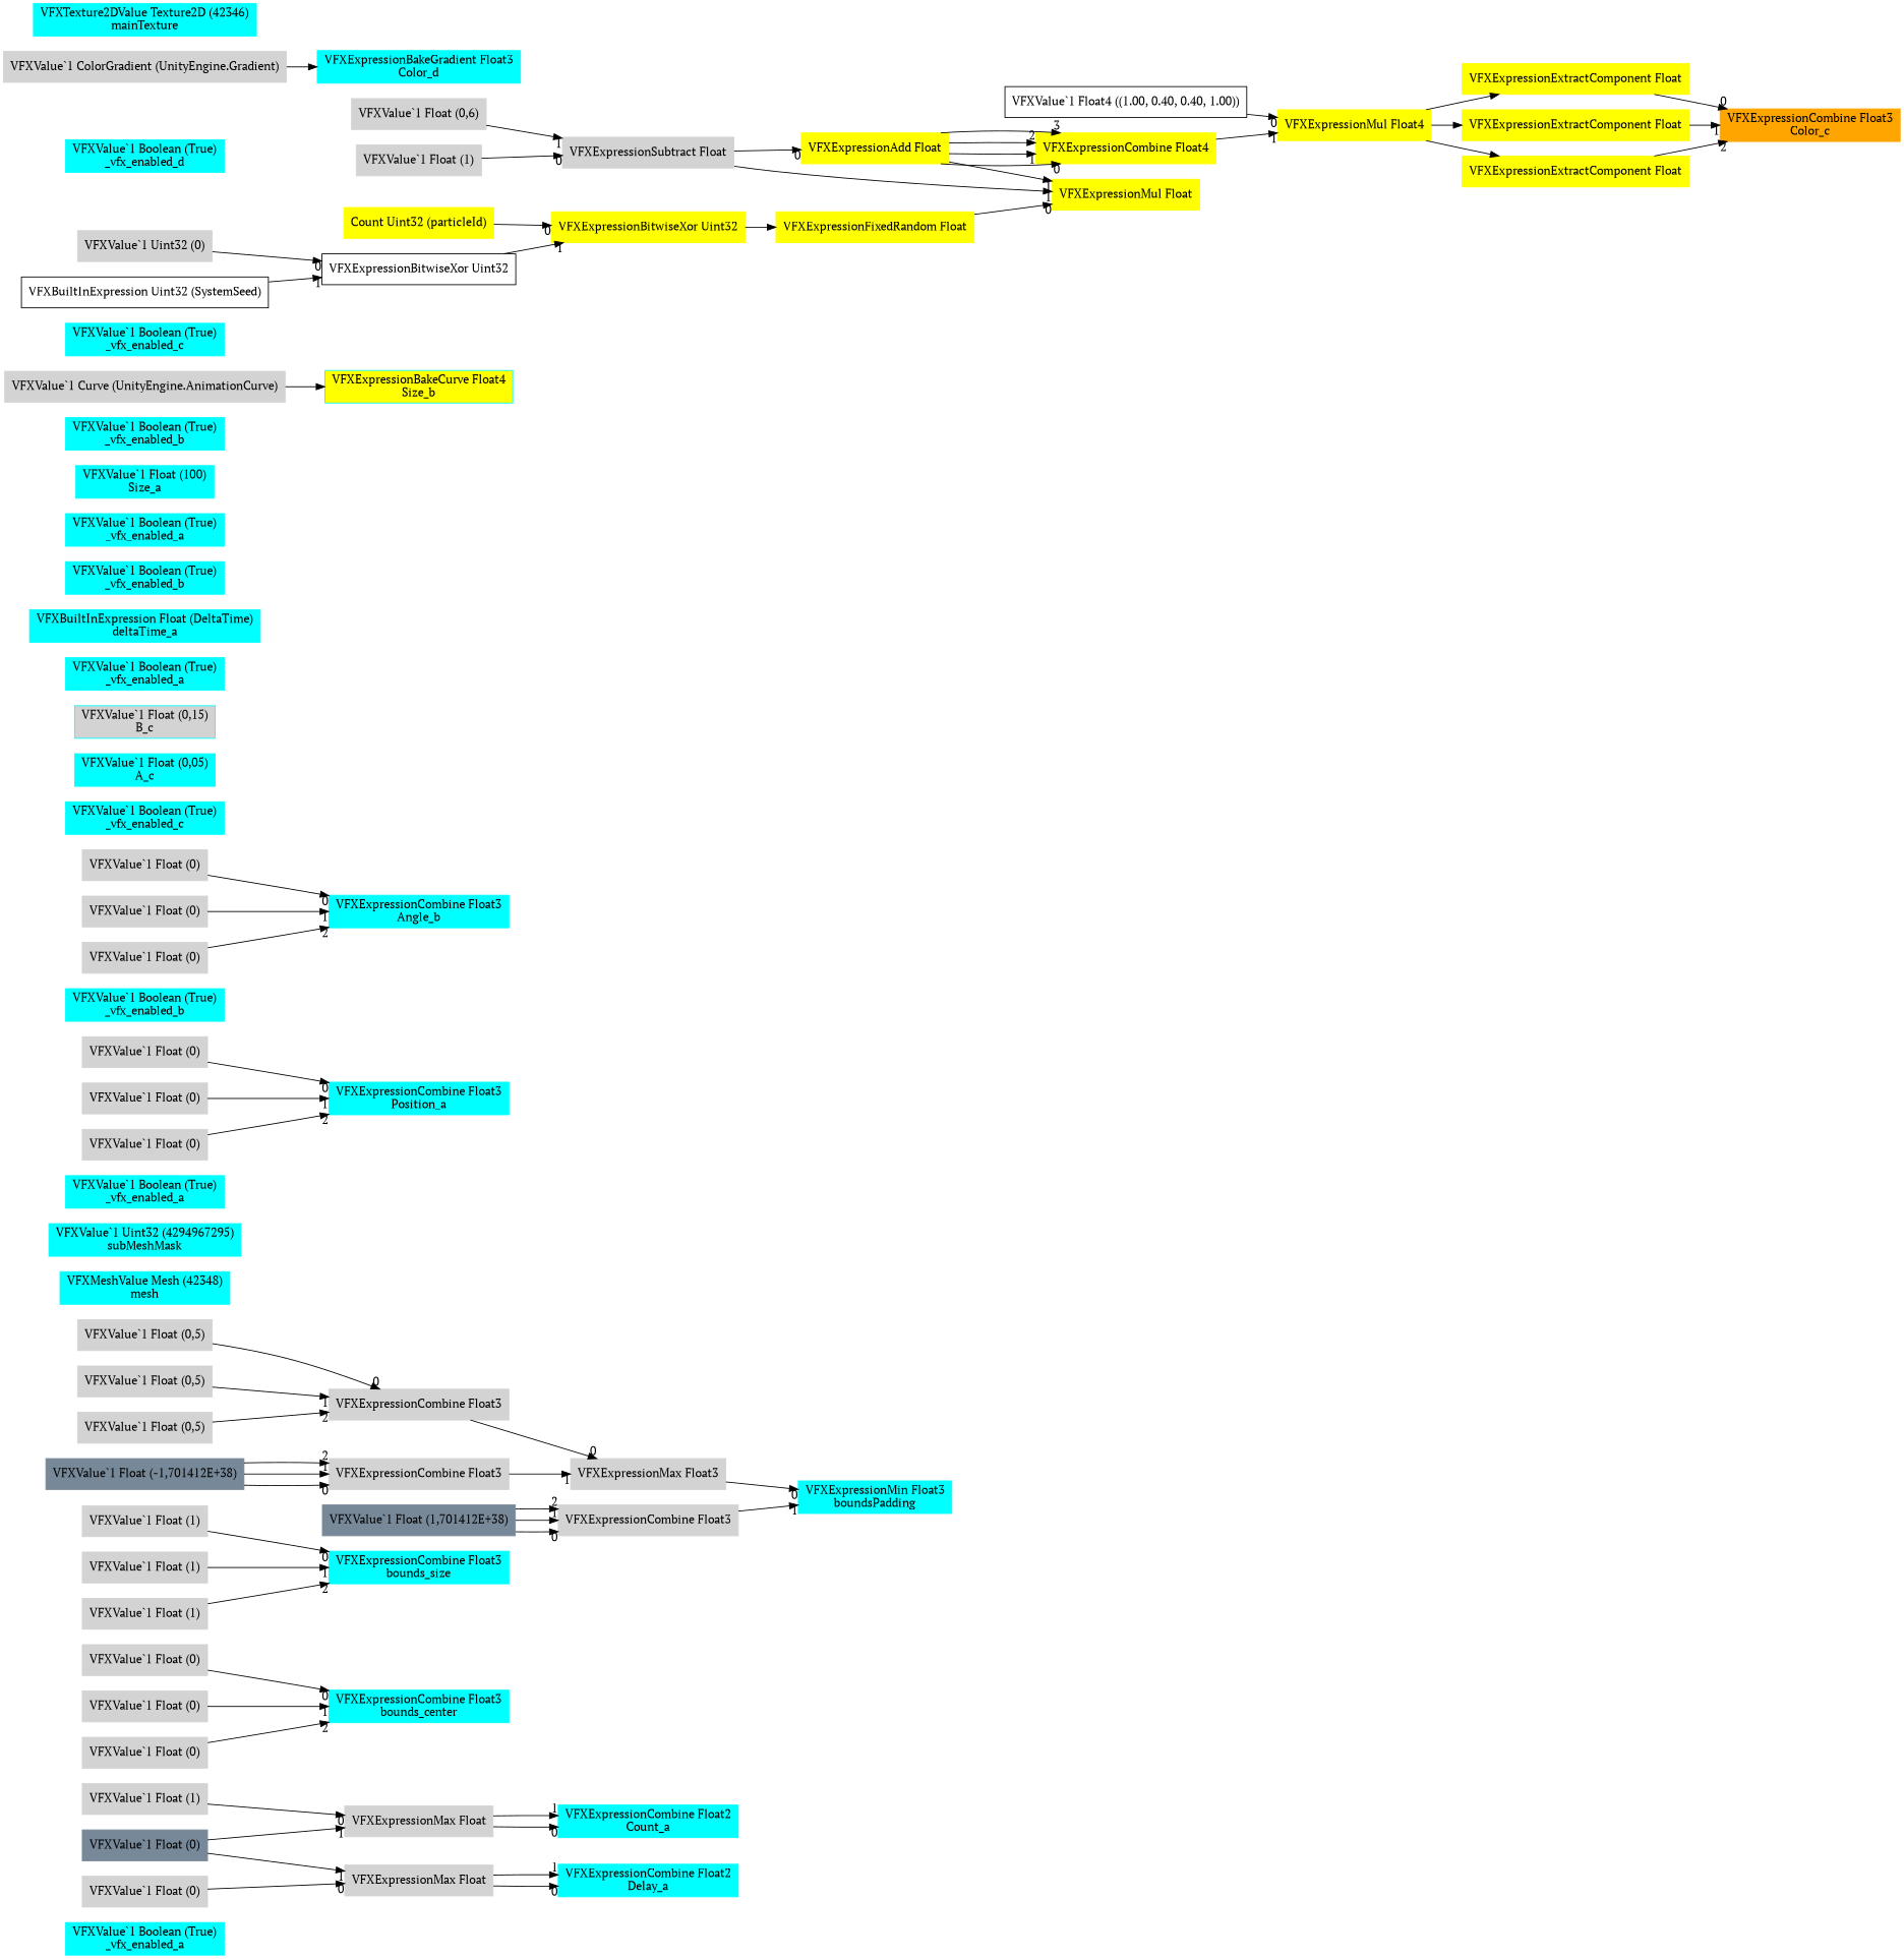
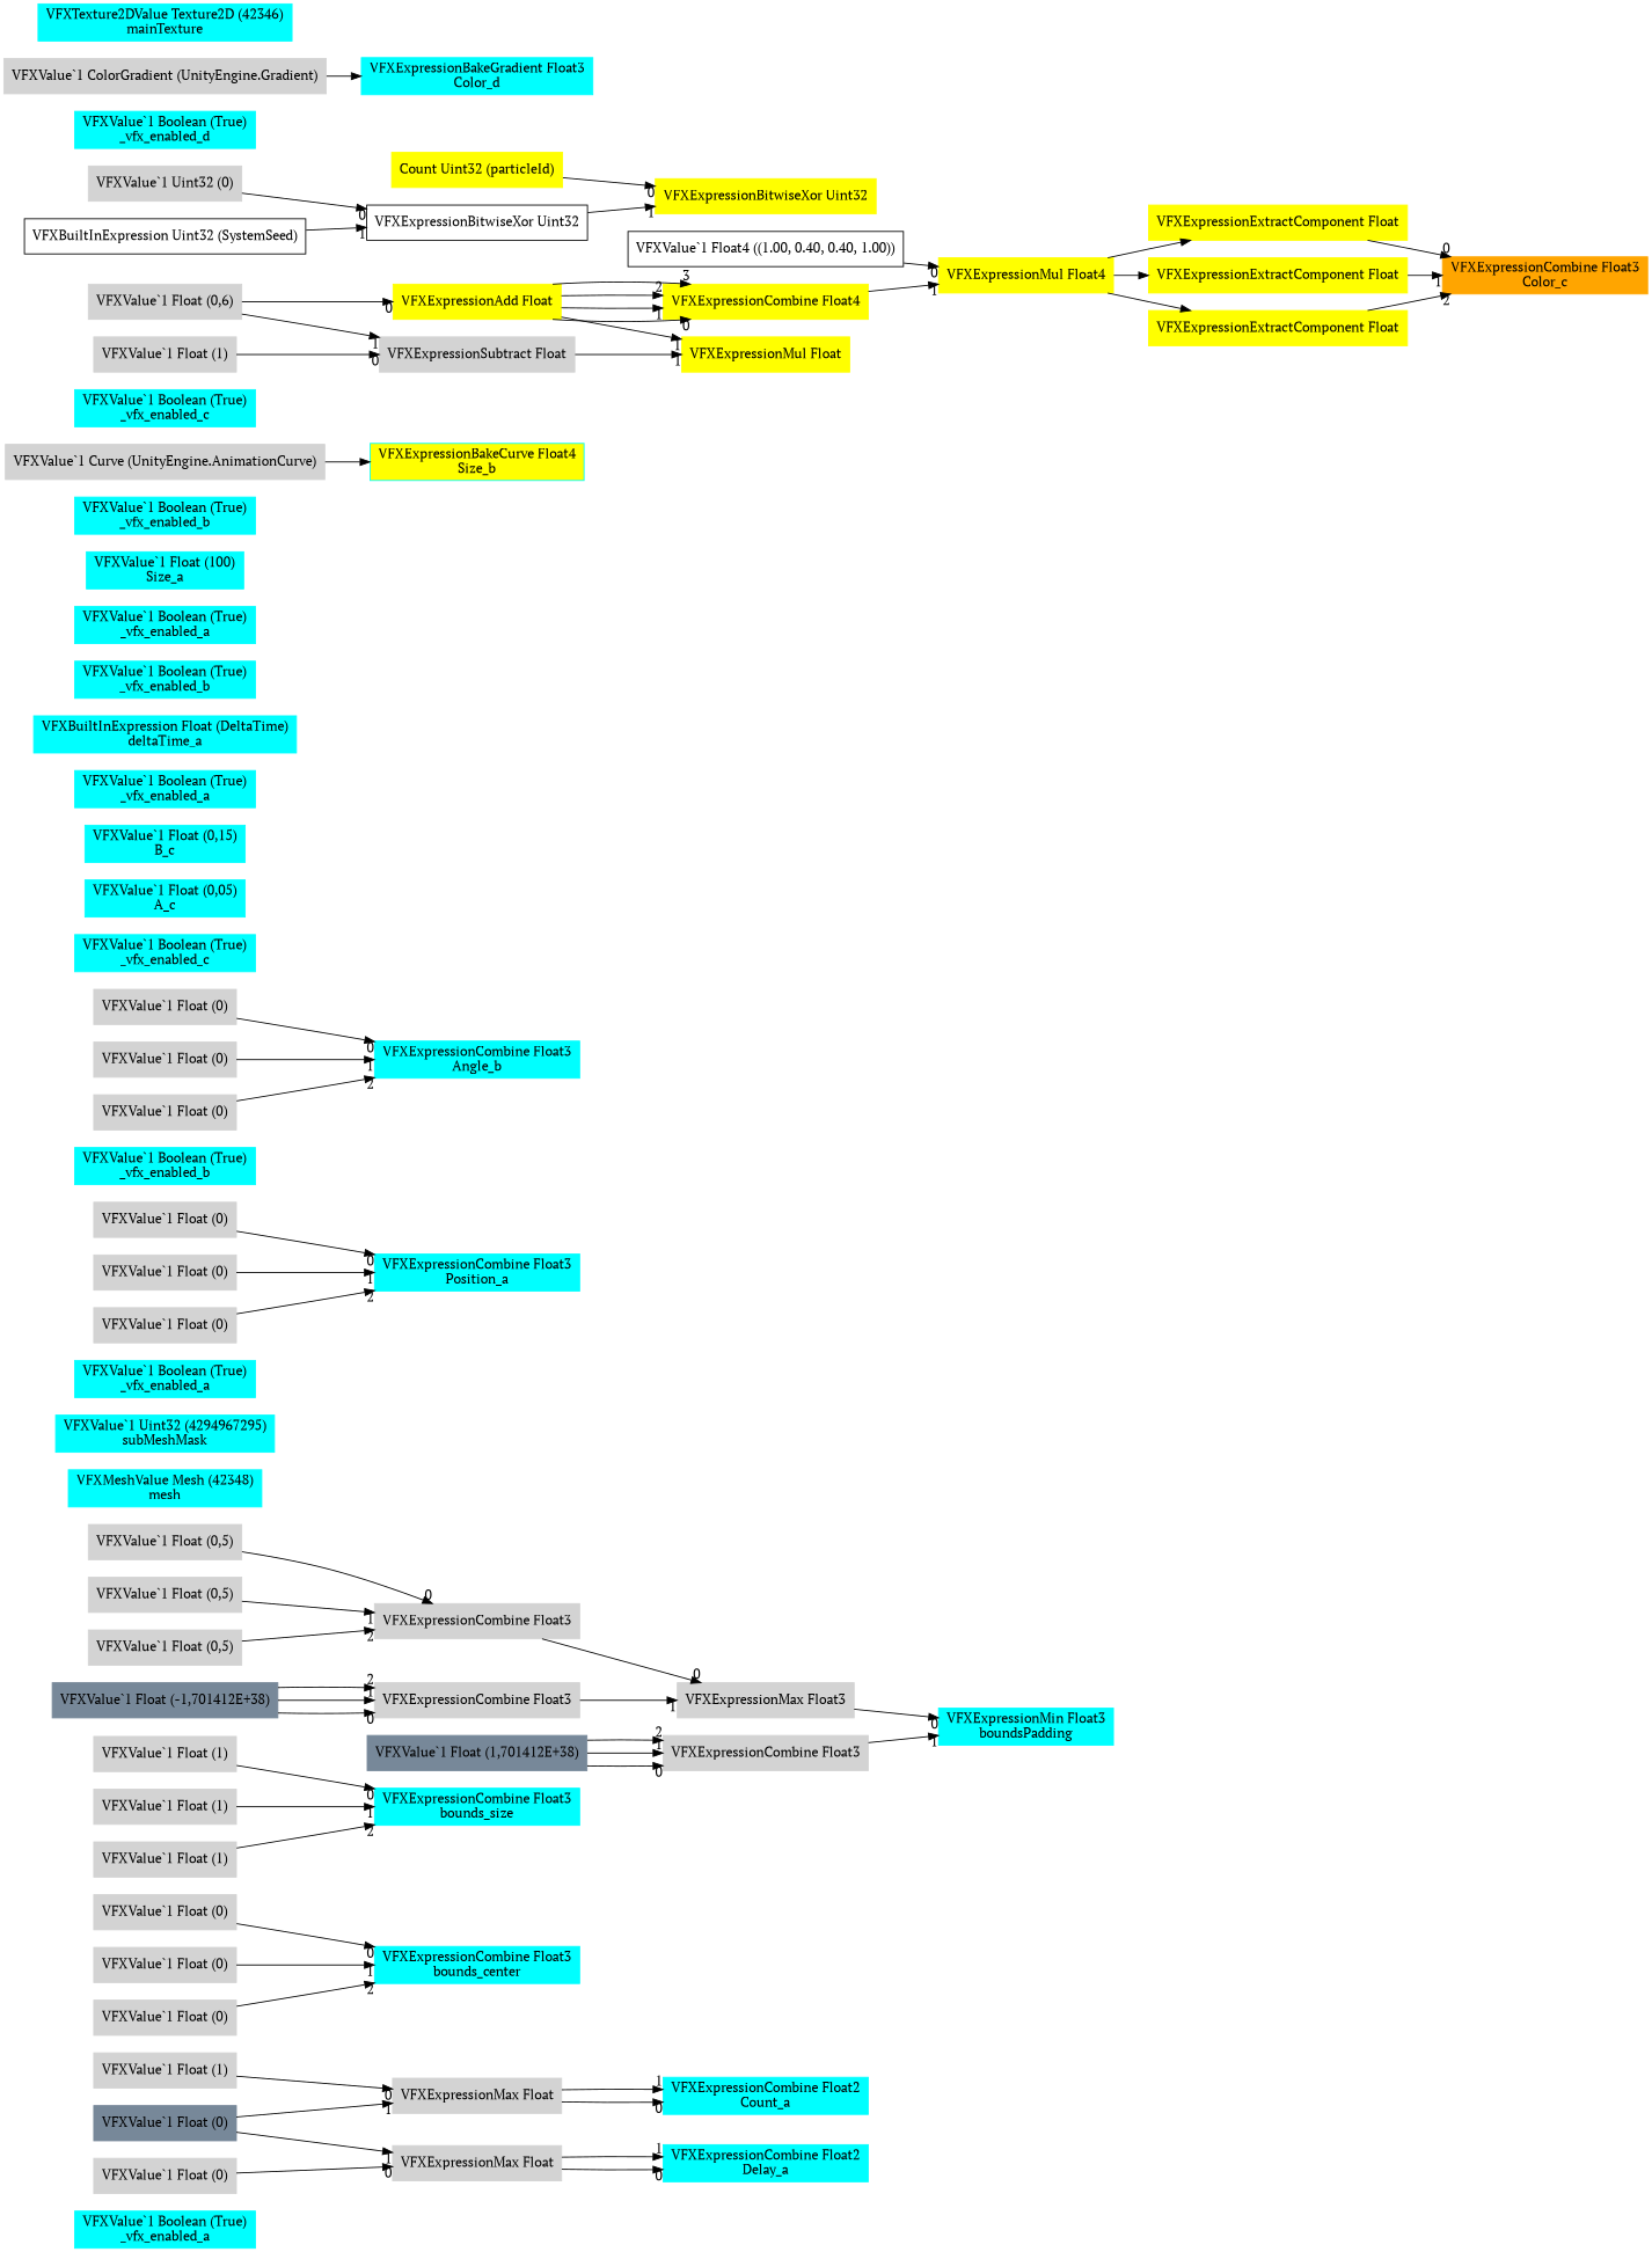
  digraph {
    fontname="PT Serif"
    rankdir=LR
    node [color=lightgray fontname="PT Serif" shape=box style=filled]
    edge [fontname="PT Serif" headlabel=0]
    n1 [color=cyan label="VFXValue`1 Boolean (True)\n_vfx_enabled_a"]
    n2 [color=cyan label="VFXExpressionCombine Float2\nCount_a"]
    n3 [label="VFXExpressionMax Float"]
    n4 [label="VFXValue`1 Float (1)"]
    n5 [color=lightslategray label="VFXValue`1 Float (0)"]
    n6 [label="VFXExpressionMax Float"]
    n7 [color=cyan label="VFXExpressionCombine Float2\nDelay_a"]
    n8 [label="VFXValue`1 Float (0)"]
    n9 [color=cyan label="VFXExpressionCombine Float3\nbounds_center"]
    n10 [label="VFXValue`1 Float (0)"]
    n11 [label="VFXValue`1 Float (0)"]
    n12 [label="VFXValue`1 Float (0)"]
    n13 [color=cyan label="VFXExpressionCombine Float3\nbounds_size"]
    n14 [label="VFXValue`1 Float (1)"]
    n15 [label="VFXValue`1 Float (1)"]
    n16 [label="VFXValue`1 Float (1)"]
    n17 [color=cyan label="VFXExpressionMin Float3\nboundsPadding"]
    n18 [label="VFXExpressionMax Float3"]
    n19 [label="VFXExpressionCombine Float3"]
    n20 [label="VFXValue`1 Float (0,5)"]
    n21 [label="VFXValue`1 Float (0,5)"]
    n22 [label="VFXValue`1 Float (0,5)"]
    n23 [label="VFXExpressionCombine Float3"]
    n24 [color=lightslategray label="VFXValue`1 Float (-1,701412E+38)"]
    n25 [label="VFXExpressionCombine Float3"]
    n26 [color=lightslategray label="VFXValue`1 Float (1,701412E+38)"]
    n27 [color=cyan label="VFXMeshValue Mesh (42348)\nmesh"]
    n28 [color=cyan label="VFXValue`1 Uint32 (4294967295)\nsubMeshMask"]
    n29 [color=cyan label="VFXValue`1 Boolean (True)\n_vfx_enabled_a"]
    n30 [color=cyan label="VFXExpressionCombine Float3\nPosition_a"]
    n31 [label="VFXValue`1 Float (0)"]
    n32 [label="VFXValue`1 Float (0)"]
    n33 [label="VFXValue`1 Float (0)"]
    n34 [color=cyan label="VFXValue`1 Boolean (True)\n_vfx_enabled_b"]
    n35 [color=cyan label="VFXExpressionCombine Float3\nAngle_b"]
    n36 [label="VFXValue`1 Float (0)"]
    n37 [label="VFXValue`1 Float (0)"]
    n38 [label="VFXValue`1 Float (0)"]
    n39 [color=cyan label="VFXValue`1 Boolean (True)\n_vfx_enabled_c"]
    n40 [color=cyan label="VFXValue`1 Float (0,05)\nA_c"]
-   n41 [color=cyan label="VFXValue`1 Float (0,15)\nB_c" fillcolor=lightgray]
+   n41 [color=cyan label="VFXValue`1 Float (0,15)\nB_c"]
    n42 [color=cyan label="VFXValue`1 Boolean (True)\n_vfx_enabled_a"]
    n43 [color=cyan label="VFXBuiltInExpression Float (DeltaTime)\ndeltaTime_a"]
    n44 [color=cyan label="VFXValue`1 Boolean (True)\n_vfx_enabled_b"]
    n45 [color=cyan label="VFXValue`1 Boolean (True)\n_vfx_enabled_a"]
    n46 [color=cyan label="VFXValue`1 Float (100)\nSize_a"]
    n47 [color=cyan label="VFXValue`1 Boolean (True)\n_vfx_enabled_b"]
    n48 [color=cyan fillcolor=yellow label="VFXExpressionBakeCurve Float4\nSize_b"]
    n49 [label="VFXValue`1 Curve (UnityEngine.AnimationCurve)"]
    n50 [color=cyan label="VFXValue`1 Boolean (True)\n_vfx_enabled_c"]
    n51 [color=orange label="VFXExpressionCombine Float3\nColor_c"]
    n52 [color=yellow label="VFXExpressionExtractComponent Float"]
    n53 [color=yellow label="VFXExpressionMul Float4"]
    n54 [color=yellow label="VFXExpressionExtractComponent Float"]
    n55 [color=yellow label="VFXExpressionExtractComponent Float"]
    n56 [label="VFXValue`1 Float4 ((1.00, 0.40, 0.40, 1.00))" color="" style=""]
    n57 [color=yellow label="VFXExpressionCombine Float4"]
    n58 [color=yellow label="VFXExpressionAdd Float"]
    n59 [color=yellow label="VFXExpressionMul Float"]
    n60 [label="VFXValue`1 Float (0,6)"]
    n61 [label="VFXExpressionSubtract Float"]
-   n62 [color=yellow label="VFXExpressionFixedRandom Float"]
    n63 [color=yellow label="VFXExpressionBitwiseXor Uint32"]
    n64 [color=yellow label="Count Uint32 (particleId)"]
    n65 [label="VFXExpressionBitwiseXor Uint32" color="" style=""]
    n66 [label="VFXValue`1 Uint32 (0)"]
    n67 [label="VFXBuiltInExpression Uint32 (SystemSeed)" color="" style=""]
    n68 [label="VFXValue`1 Float (1)"]
    n69 [color=cyan label="VFXValue`1 Boolean (True)\n_vfx_enabled_d"]
    n70 [color=cyan label="VFXExpressionBakeGradient Float3\nColor_d"]
    n71 [label="VFXValue`1 ColorGradient (UnityEngine.Gradient)"]
    n72 [color=cyan label="VFXTexture2DValue Texture2D (42346)\nmainTexture"]
    n3 -> n2
    n3 -> n2 [headlabel=1]
    n4 -> n3
    n5 -> n3 [headlabel=1]
    n5 -> n6 [headlabel=1]
    n6 -> n7
    n6 -> n7 [headlabel=1]
    n8 -> n6
    n10 -> n9
    n11 -> n9 [headlabel=1]
    n12 -> n9 [headlabel=2]
    n14 -> n13
    n15 -> n13 [headlabel=1]
    n16 -> n13 [headlabel=2]
    n18 -> n17
    n19 -> n18
    n20 -> n19
    n21 -> n19 [headlabel=1]
    n22 -> n19 [headlabel=2]
    n23 -> n18 [headlabel=1]
    n24 -> n23
    n24 -> n23 [headlabel=1]
    n24 -> n23 [headlabel=2]
    n25 -> n17 [headlabel=1]
    n26 -> n25
    n26 -> n25 [headlabel=1]
    n26 -> n25 [headlabel=2]
    n31 -> n30
    n32 -> n30 [headlabel=1]
    n33 -> n30 [headlabel=2]
    n36 -> n35
    n37 -> n35 [headlabel=1]
    n38 -> n35 [headlabel=2]
    n49 -> n48 [headlabel=""]
    n52 -> n51
    n53 -> n52 [headlabel=""]
    n53 -> n54 [headlabel=""]
    n53 -> n55 [headlabel=""]
    n54 -> n51 [headlabel=1]
    n55 -> n51 [headlabel=2]
    n56 -> n53
    n57 -> n53 [headlabel=1]
    n58 -> n57
    n58 -> n57 [headlabel=1]
    n58 -> n57 [headlabel=2]
    n58 -> n57 [headlabel=3]
    n58 -> n59 [headlabel=1]
-   n61 -> n58
+   n60 -> n58
    n60 -> n61 [headlabel=1]
    n61 -> n59 [headlabel=1]
-   n62 -> n59
-   n63 -> n62 [headlabel=""]
    n64 -> n63
    n65 -> n63 [headlabel=1]
    n66 -> n65
    n67 -> n65 [headlabel=1]
    n68 -> n61
    n71 -> n70 [headlabel=""]
  }
